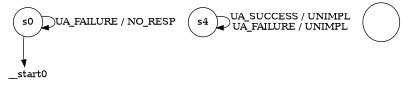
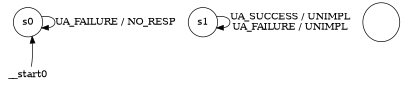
  digraph {
    node [shape=circle]
    n1 [label=s0]
-   n2 [label=s4]
+   n2 [label=s1]
    __start0 [height=0 shape=none width=0]
    "\n\n" [shape=""]
    n1 -> n1 [label="UA_FAILURE / NO_RESP"]
    n2 -> n2 [label="UA_SUCCESS / UNIMPL\nUA_FAILURE / UNIMPL"]
-   n1 -> __start0
+   __start0 -> n1
  }
